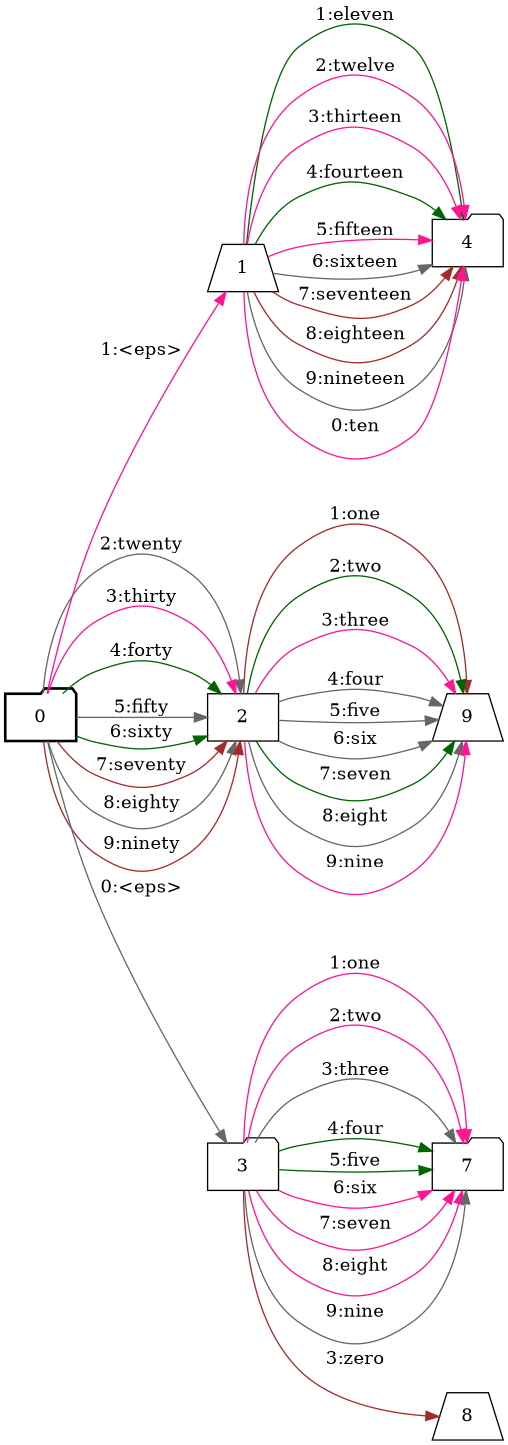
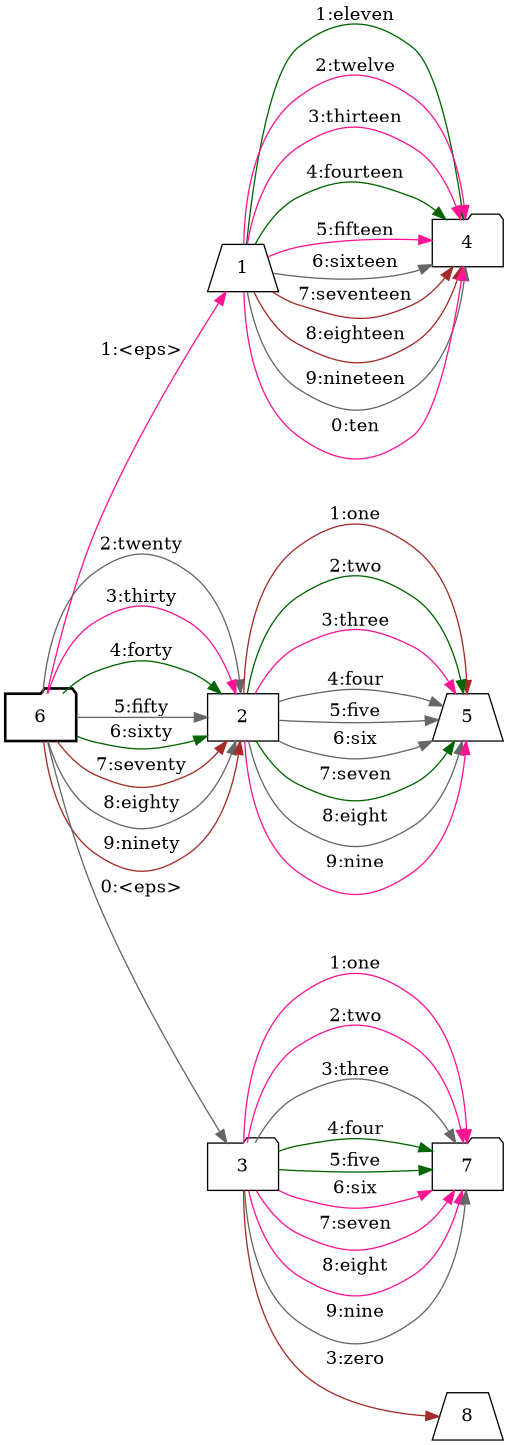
  digraph {
    nodesep=0.25
    rankdir=LR
    ranksep=0.4
    node [fontsize=14 shape=folder style=solid]
    edge [color=deeppink fontsize=14]
-   n1 [label=0 style=bold]
+   n1 [label=6 style=bold]
    n2 [label=1 shape=trapezium]
    n3 [label=2 shape=box]
    n4 [label=3]
    n5 [label=4]
-   n6 [label=9 shape=trapezium]
+   n6 [label=5 shape=trapezium]
    n7 [label=7]
    n8 [label=8 shape=trapezium]
    n1 -> n2 [label="1:<eps>"]
    n1 -> n3 [color=gray40 label="2:twenty"]
    n1 -> n3 [label="3:thirty"]
    n1 -> n3 [color=darkgreen label="4:forty"]
    n1 -> n3 [color=gray40 label="5:fifty"]
    n1 -> n3 [color=darkgreen label="6:sixty"]
    n1 -> n3 [color=brown label="7:seventy"]
    n1 -> n3 [color=gray40 label="8:eighty"]
    n1 -> n3 [color=brown label="9:ninety"]
    n1 -> n4 [color=gray40 label="0:<eps>"]
    n2 -> n5 [color=darkgreen label="1:eleven"]
    n2 -> n5 [label="2:twelve"]
    n2 -> n5 [label="3:thirteen"]
    n2 -> n5 [color=darkgreen label="4:fourteen"]
    n2 -> n5 [label="5:fifteen"]
    n2 -> n5 [color=gray40 label="6:sixteen"]
    n2 -> n5 [color=brown label="7:seventeen"]
    n2 -> n5 [color=brown label="8:eighteen"]
    n2 -> n5 [color=gray40 label="9:nineteen"]
    n2 -> n5 [label="0:ten"]
    n3 -> n6 [color=brown label="1:one"]
    n3 -> n6 [color=darkgreen label="2:two"]
    n3 -> n6 [label="3:three"]
    n3 -> n6 [color=gray40 label="4:four"]
    n3 -> n6 [color=gray40 label="5:five"]
    n3 -> n6 [color=gray40 label="6:six"]
    n3 -> n6 [color=darkgreen label="7:seven"]
    n3 -> n6 [color=gray40 label="8:eight"]
    n3 -> n6 [label="9:nine"]
    n4 -> n7 [label="1:one"]
    n4 -> n7 [label="2:two"]
    n4 -> n7 [color=gray40 label="3:three"]
    n4 -> n7 [color=darkgreen label="4:four"]
    n4 -> n7 [color=darkgreen label="5:five"]
    n4 -> n7 [label="6:six"]
    n4 -> n7 [label="7:seven"]
    n4 -> n7 [label="8:eight"]
    n4 -> n7 [color=gray40 label="9:nine"]
    n4 -> n8 [color=brown label="3:zero"]
  }
